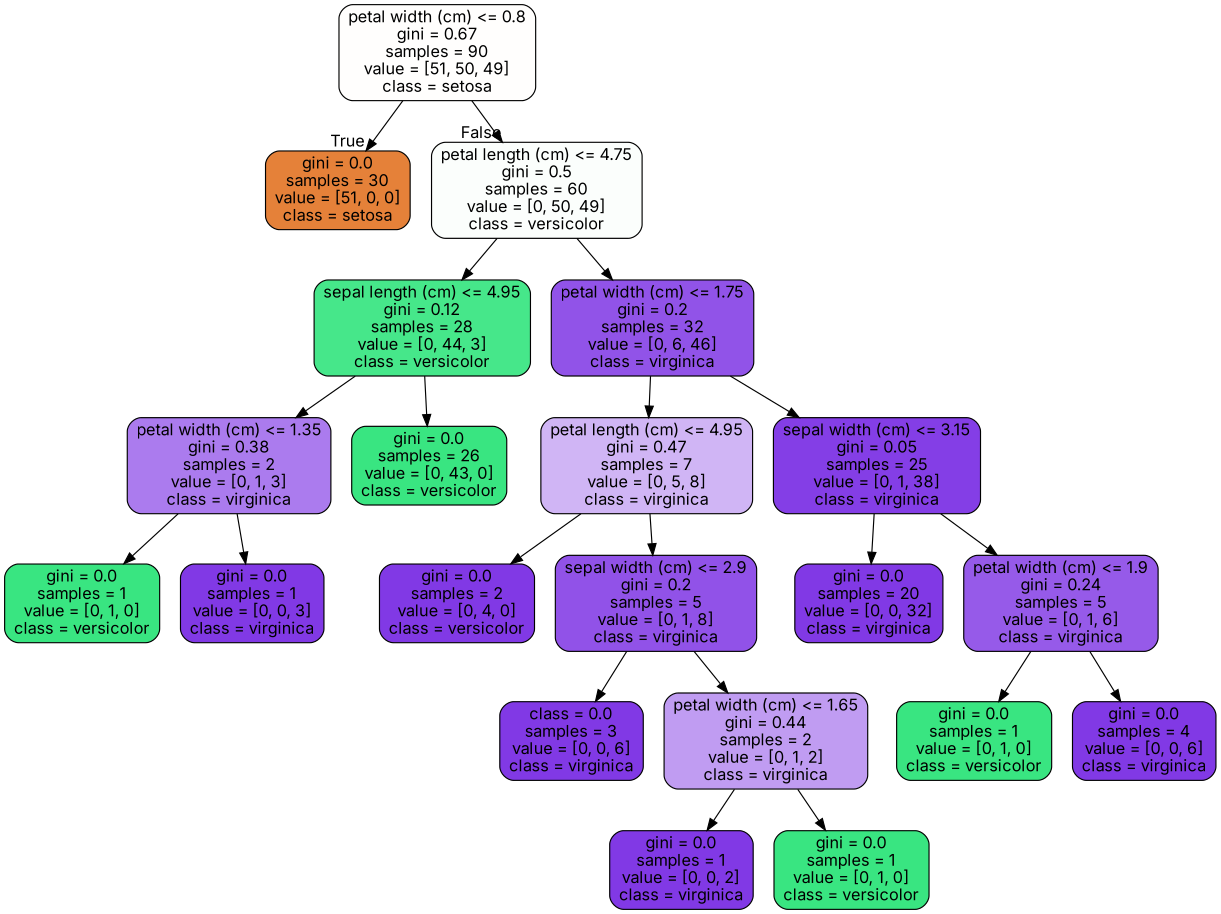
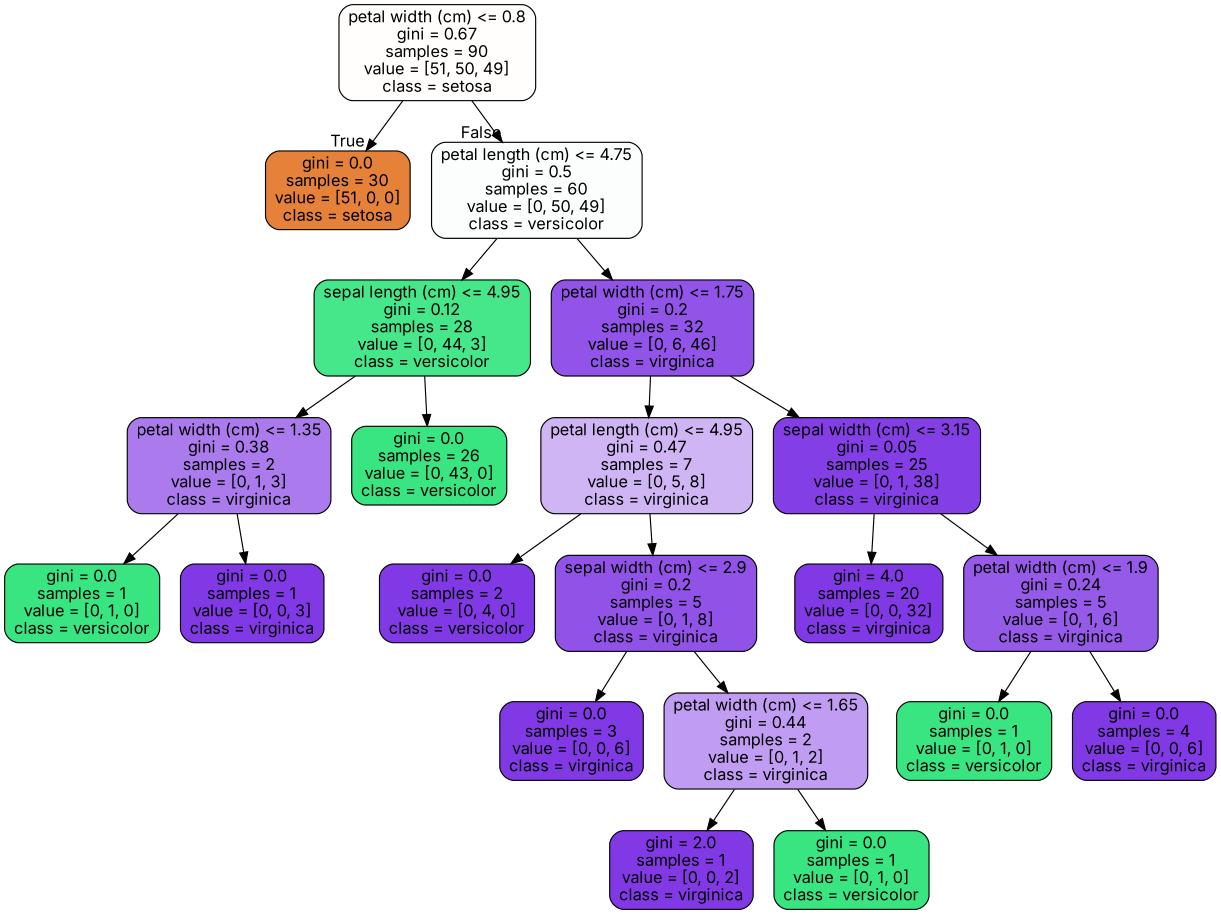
  digraph {
    fontname=Inter
    node [color=black fillcolor="#8139e5" fontname=Inter shape=box style="filled, rounded"]
    edge [fontname=Inter]
    n1 [fillcolor="#fffefd" label="petal width (cm) <= 0.8\ngini = 0.67\nsamples = 90\nvalue = [51, 50, 49]\nclass = setosa"]
    n2 [fillcolor="#e58139" label="gini = 0.0\nsamples = 30\nvalue = [51, 0, 0]\nclass = setosa"]
    n3 [fillcolor="#fbfefc" label="petal length (cm) <= 4.75\ngini = 0.5\nsamples = 60\nvalue = [0, 50, 49]\nclass = versicolor"]
    n4 [fillcolor="#46e78a" label="sepal length (cm) <= 4.95\ngini = 0.12\nsamples = 28\nvalue = [0, 44, 3]\nclass = versicolor"]
    n5 [fillcolor="#9153e8" label="petal width (cm) <= 1.75\ngini = 0.2\nsamples = 32\nvalue = [0, 6, 46]\nclass = virginica"]
    n6 [fillcolor="#ab7bee" label="petal width (cm) <= 1.35\ngini = 0.38\nsamples = 2\nvalue = [0, 1, 3]\nclass = virginica"]
    n7 [fillcolor="#39e581" label="gini = 0.0\nsamples = 26\nvalue = [0, 43, 0]\nclass = versicolor"]
    n8 [fillcolor="#d0b5f5" label="petal length (cm) <= 4.95\ngini = 0.47\nsamples = 7\nvalue = [0, 5, 8]\nclass = virginica"]
    n9 [fillcolor="#843ee6" label="sepal width (cm) <= 3.15\ngini = 0.05\nsamples = 25\nvalue = [0, 1, 38]\nclass = virginica"]
    n10 [fillcolor="#39e581" label="gini = 0.0\nsamples = 1\nvalue = [0, 1, 0]\nclass = versicolor"]
    n11 [label="gini = 0.0\nsamples = 1\nvalue = [0, 0, 3]\nclass = virginica"]
    n12 [label="gini = 0.0\nsamples = 2\nvalue = [0, 4, 0]\nclass = versicolor"]
    n13 [fillcolor="#9152e8" label="sepal width (cm) <= 2.9\ngini = 0.2\nsamples = 5\nvalue = [0, 1, 8]\nclass = virginica"]
-   n14 [label="gini = 0.0\nsamples = 20\nvalue = [0, 0, 32]\nclass = virginica"]
+   n14 [label="gini = 4.0\nsamples = 20\nvalue = [0, 0, 32]\nclass = virginica"]
    n15 [fillcolor="#965ae9" label="petal width (cm) <= 1.9\ngini = 0.24\nsamples = 5\nvalue = [0, 1, 6]\nclass = virginica"]
-   n16 [label="class = 0.0\nsamples = 3\nvalue = [0, 0, 6]\nclass = virginica"]
+   n16 [label="gini = 0.0\nsamples = 3\nvalue = [0, 0, 6]\nclass = virginica"]
    n17 [fillcolor="#c09cf2" label="petal width (cm) <= 1.65\ngini = 0.44\nsamples = 2\nvalue = [0, 1, 2]\nclass = virginica"]
-   n18 [label="gini = 0.0\nsamples = 1\nvalue = [0, 0, 2]\nclass = virginica"]
+   n18 [label="gini = 2.0\nsamples = 1\nvalue = [0, 0, 2]\nclass = virginica"]
    n19 [fillcolor="#39e581" label="gini = 0.0\nsamples = 1\nvalue = [0, 1, 0]\nclass = versicolor"]
    n20 [fillcolor="#39e581" label="gini = 0.0\nsamples = 1\nvalue = [0, 1, 0]\nclass = versicolor"]
    n21 [label="gini = 0.0\nsamples = 4\nvalue = [0, 0, 6]\nclass = virginica"]
    n1 -> n2 [headlabel=True labelangle=45 labeldistance=2.5]
    n1 -> n3 [headlabel=False labelangle=-45 labeldistance=2.5]
    n3 -> n4
    n3 -> n5
    n4 -> n6
    n4 -> n7
    n5 -> n8
    n5 -> n9
    n6 -> n10
    n6 -> n11
    n8 -> n12
    n8 -> n13
    n9 -> n14
    n9 -> n15
    n13 -> n16
    n13 -> n17
    n15 -> n20
    n15 -> n21
    n17 -> n18
    n17 -> n19
  }
